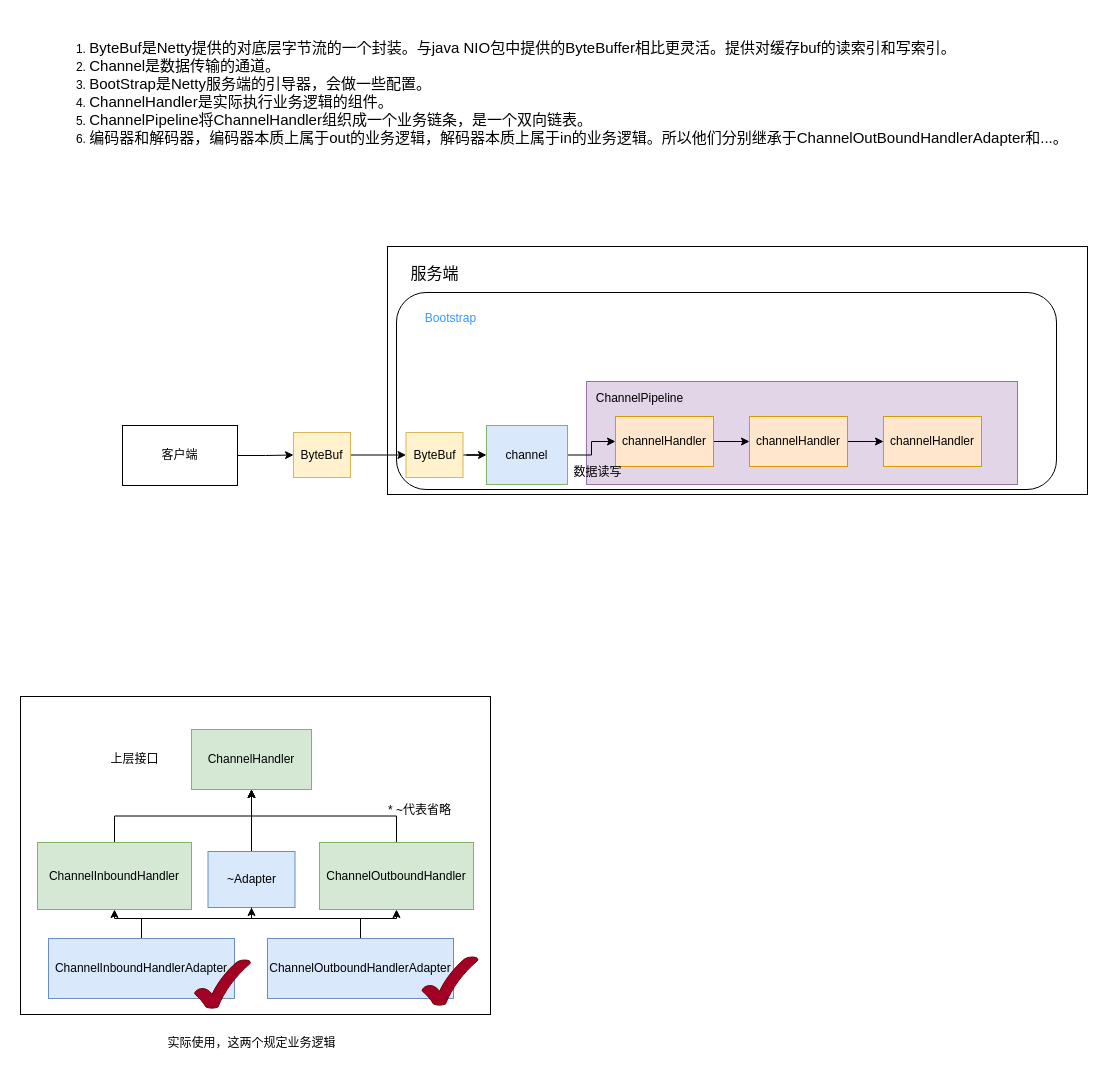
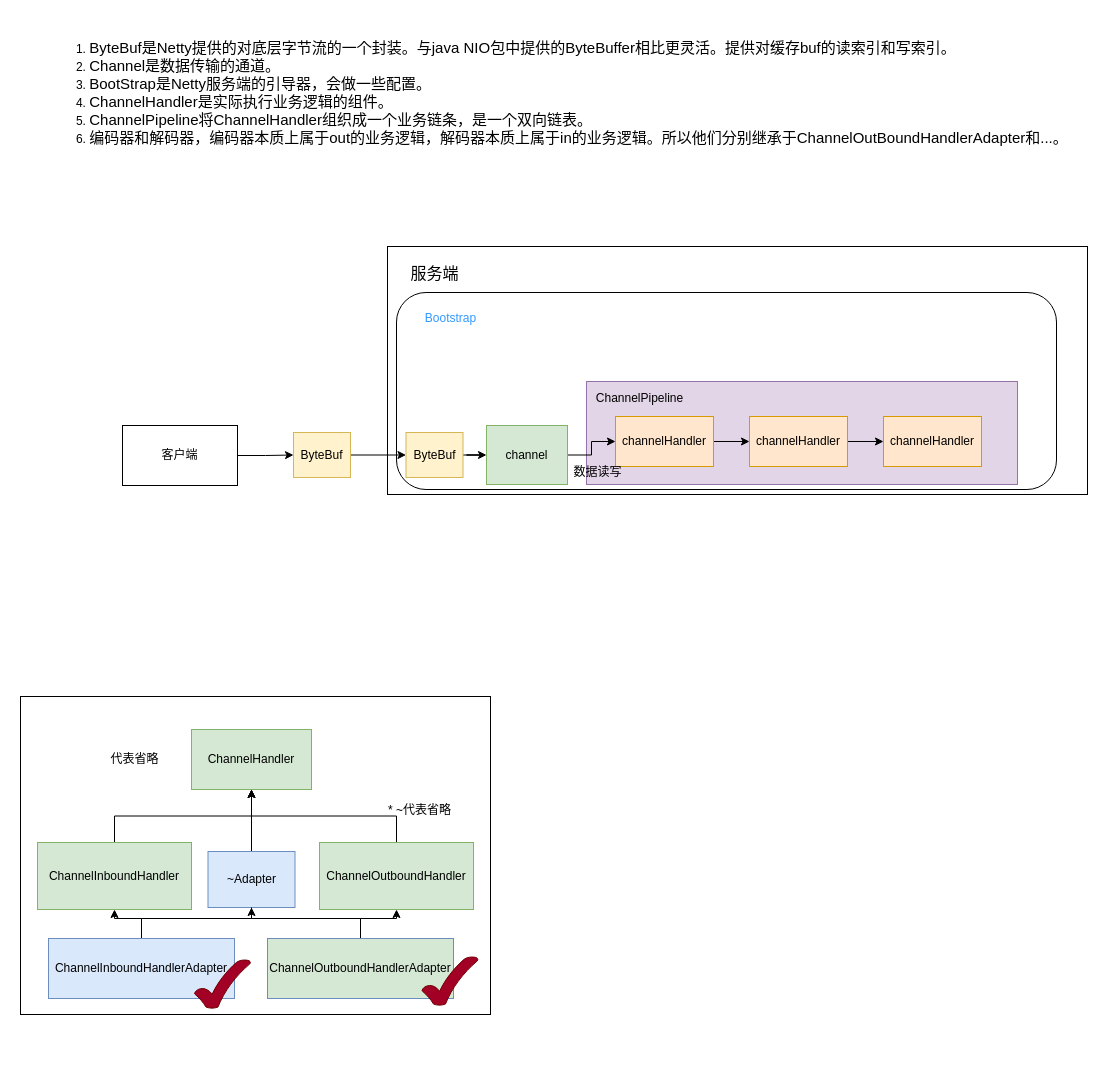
  <mxCell id="0" />
  <mxCell id="1" parent="0" />
  <mxCell id="2" value="" style="rounded=0;whiteSpace=wrap;html=1;" vertex="1" parent="1"><mxGeometry x="20" y="696" width="470" height="318" as="geometry" /></mxCell>
  <mxCell id="3" value="" style="edgeStyle=orthogonalEdgeStyle;rounded=0;orthogonalLoop=1;jettySize=auto;html=1;" edge="1" parent="1" source="4" target="9"><mxGeometry relative="1" as="geometry" /></mxCell>
  <mxCell id="4" value="客户端" style="whiteSpace=wrap;html=1;" parent="1" vertex="1"><mxGeometry x="122" y="425" width="115" height="60" as="geometry" /></mxCell>
  <mxCell id="5" value="" style="whiteSpace=wrap;html=1;" parent="1" vertex="1"><mxGeometry x="387" y="246" width="700" height="248" as="geometry" /></mxCell>
  <mxCell id="6" value="" style="rounded=1;whiteSpace=wrap;html=1;" vertex="1" parent="1"><mxGeometry x="396" y="292" width="660" height="197" as="geometry" /></mxCell>
  <mxCell id="7" value="服务端" style="text;html=1;align=center;verticalAlign=middle;resizable=0;points=[];autosize=1;strokeColor=none;fillColor=none;fontSize=16;" parent="1" vertex="1"><mxGeometry x="401" y="257" width="66" height="31" as="geometry" /></mxCell>
  <mxCell id="8" value="" style="edgeStyle=orthogonalEdgeStyle;rounded=0;orthogonalLoop=1;jettySize=auto;html=1;" edge="1" parent="1" source="9" target="11"><mxGeometry relative="1" as="geometry" /></mxCell>
  <mxCell id="9" value="ByteBuf" style="whiteSpace=wrap;html=1;fillColor=#fff2cc;strokeColor=#d6b656;" parent="1" vertex="1"><mxGeometry x="293" y="432" width="57" height="45" as="geometry" /></mxCell>
  <mxCell id="10" value="" style="edgeStyle=orthogonalEdgeStyle;rounded=0;orthogonalLoop=1;jettySize=auto;html=1;" edge="1" parent="1" source="11" target="14"><mxGeometry relative="1" as="geometry" /></mxCell>
  <mxCell id="11" value="ByteBuf" style="whiteSpace=wrap;html=1;fillColor=#fff2cc;strokeColor=#d6b656;" parent="1" vertex="1"><mxGeometry x="405.5" y="432" width="57" height="45" as="geometry" /></mxCell>
  <mxCell id="12" value="" style="whiteSpace=wrap;html=1;fillColor=#e1d5e7;strokeColor=#9673a6;" parent="1" vertex="1"><mxGeometry x="586" y="381" width="431" height="103" as="geometry" /></mxCell>
  <mxCell id="13" style="edgeStyle=orthogonalEdgeStyle;rounded=0;orthogonalLoop=1;jettySize=auto;html=1;entryX=0;entryY=0.5;entryDx=0;entryDy=0;" edge="1" parent="1" source="14" target="16"><mxGeometry relative="1" as="geometry" /></mxCell>
- <mxCell id="14" value="channel" style="whiteSpace=wrap;html=1;fillColor=#dae8fc;strokeColor=#82b366;" parent="1" vertex="1"><mxGeometry x="486" y="425" width="81" height="59" as="geometry" /></mxCell>
+ <mxCell id="14" value="channel" style="whiteSpace=wrap;html=1;fillColor=#d5e8d4;strokeColor=#82b366;" parent="1" vertex="1"><mxGeometry x="486" y="425" width="81" height="59" as="geometry" /></mxCell>
  <mxCell id="15" value="" style="edgeStyle=orthogonalEdgeStyle;rounded=0;orthogonalLoop=1;jettySize=auto;html=1;" edge="1" parent="1" source="16" target="18"><mxGeometry relative="1" as="geometry" /></mxCell>
  <mxCell id="16" value="channelHandler" style="whiteSpace=wrap;html=1;fillColor=#ffe6cc;strokeColor=#d79b00;" parent="1" vertex="1"><mxGeometry x="615" y="416" width="98" height="50" as="geometry" /></mxCell>
  <mxCell id="17" value="" style="edgeStyle=orthogonalEdgeStyle;rounded=0;orthogonalLoop=1;jettySize=auto;html=1;" edge="1" parent="1" source="18" target="19"><mxGeometry relative="1" as="geometry" /></mxCell>
  <mxCell id="18" value="channelHandler" style="whiteSpace=wrap;html=1;fillColor=#ffe6cc;strokeColor=#d79b00;" parent="1" vertex="1"><mxGeometry x="749" y="416" width="98" height="50" as="geometry" /></mxCell>
  <mxCell id="19" value="channelHandler" style="whiteSpace=wrap;html=1;fillColor=#ffe6cc;strokeColor=#d79b00;" parent="1" vertex="1"><mxGeometry x="883" y="416" width="98" height="50" as="geometry" /></mxCell>
  <mxCell id="20" value="&lt;font style=&quot;color: rgb(51, 153, 255);&quot;&gt;Bootstrap&lt;/font&gt;" style="text;html=1;align=center;verticalAlign=middle;resizable=0;points=[];autosize=1;strokeColor=none;fillColor=none;" vertex="1" parent="1"><mxGeometry x="415" y="305" width="69" height="26" as="geometry" /></mxCell>
  <mxCell id="21" value="&lt;ol&gt;&lt;li style=&quot;text-align: left;&quot;&gt;&lt;font style=&quot;font-size: 15px;&quot;&gt;ByteBuf是Netty提供的对底层字节流的一个封装。与java NIO包中提供的ByteBuffer相比更灵活。提供对缓存buf的读索引和写索引。&lt;/font&gt;&lt;/li&gt;&lt;li style=&quot;text-align: left;&quot;&gt;&lt;font style=&quot;font-size: 15px;&quot;&gt;Channel是数据传输的通道。&lt;/font&gt;&lt;/li&gt;&lt;li style=&quot;text-align: left;&quot;&gt;&lt;font style=&quot;font-size: 15px;&quot;&gt;BootStrap是Netty服务端的引导器，会做一些配置。&lt;/font&gt;&lt;/li&gt;&lt;li style=&quot;text-align: left;&quot;&gt;&lt;font style=&quot;font-size: 15px;&quot;&gt;ChannelHandler是实际执行业务逻辑的组件。&lt;/font&gt;&lt;/li&gt;&lt;li style=&quot;text-align: left;&quot;&gt;&lt;font style=&quot;font-size: 15px;&quot;&gt;ChannelPipeline将ChannelHandler组织成一个业务链条，是一个双向链表。&lt;/font&gt;&lt;/li&gt;&lt;li style=&quot;text-align: left;&quot;&gt;&lt;font style=&quot;font-size: 15px;&quot;&gt;编码器和解码器，编码器本质上属于out的业务逻辑，解码器本质上属于in的业务逻辑。所以他们分别继承于ChannelOutBoundHandlerAdapter和...。&lt;/font&gt;&lt;/li&gt;&lt;/ol&gt;" style="text;html=1;align=center;verticalAlign=middle;resizable=0;points=[];autosize=1;strokeColor=none;fillColor=none;" vertex="1" parent="1"><mxGeometry x="39" y="20" width="1037" height="144" as="geometry" /></mxCell>
  <mxCell id="22" value="ChannelPipeline" style="text;html=1;align=center;verticalAlign=middle;resizable=0;points=[];autosize=1;strokeColor=none;fillColor=none;" vertex="1" parent="1"><mxGeometry x="586" y="385" width="105" height="26" as="geometry" /></mxCell>
  <mxCell id="23" value="ChannelHandler" style="rounded=0;whiteSpace=wrap;html=1;fillColor=#d5e8d4;strokeColor=#82b366;" vertex="1" parent="1"><mxGeometry x="191" y="729" width="120" height="60" as="geometry" /></mxCell>
- <mxCell id="24" value="上层接口" style="text;html=1;align=center;verticalAlign=middle;resizable=0;points=[];autosize=1;strokeColor=none;fillColor=none;" vertex="1" parent="1"><mxGeometry x="101" y="746" width="66" height="26" as="geometry" /></mxCell>
+ <mxCell id="24" value="代表省略" style="text;html=1;align=center;verticalAlign=middle;resizable=0;points=[];autosize=1;strokeColor=none;fillColor=none;" vertex="1" parent="1"><mxGeometry x="101" y="746" width="66" height="26" as="geometry" /></mxCell>
  <mxCell id="25" style="edgeStyle=orthogonalEdgeStyle;rounded=0;orthogonalLoop=1;jettySize=auto;html=1;exitX=0.5;exitY=0;exitDx=0;exitDy=0;entryX=0.5;entryY=1;entryDx=0;entryDy=0;" edge="1" parent="1" source="26" target="23"><mxGeometry relative="1" as="geometry" /></mxCell>
  <mxCell id="26" value="ChannelOutboundHandler" style="whiteSpace=wrap;html=1;fillColor=#d5e8d4;strokeColor=#82b366;" vertex="1" parent="1"><mxGeometry x="319" y="842" width="154" height="67" as="geometry" /></mxCell>
  <mxCell id="27" style="edgeStyle=orthogonalEdgeStyle;rounded=0;orthogonalLoop=1;jettySize=auto;html=1;entryX=0.5;entryY=1;entryDx=0;entryDy=0;" edge="1" parent="1" source="28" target="23"><mxGeometry relative="1" as="geometry" /></mxCell>
  <mxCell id="28" value="ChannelInboundHandler" style="whiteSpace=wrap;html=1;fillColor=#d5e8d4;strokeColor=#82b366;" vertex="1" parent="1"><mxGeometry x="37" y="842" width="154" height="67" as="geometry" /></mxCell>
  <mxCell id="29" value="" style="edgeStyle=orthogonalEdgeStyle;rounded=0;orthogonalLoop=1;jettySize=auto;html=1;" edge="1" parent="1" source="30" target="23"><mxGeometry relative="1" as="geometry" /></mxCell>
  <mxCell id="30" value="~Adapter" style="whiteSpace=wrap;html=1;fillColor=#dae8fc;strokeColor=#6c8ebf;" vertex="1" parent="1"><mxGeometry x="207.5" y="851" width="87" height="56" as="geometry" /></mxCell>
  <mxCell id="31" value="* ~代表省略" style="text;html=1;align=center;verticalAlign=middle;resizable=0;points=[];autosize=1;strokeColor=none;fillColor=none;" vertex="1" parent="1"><mxGeometry x="378" y="797" width="81" height="26" as="geometry" /></mxCell>
  <mxCell id="32" style="edgeStyle=orthogonalEdgeStyle;rounded=0;orthogonalLoop=1;jettySize=auto;html=1;entryX=0.5;entryY=1;entryDx=0;entryDy=0;" edge="1" parent="1" source="34" target="28"><mxGeometry relative="1" as="geometry" /></mxCell>
  <mxCell id="33" style="edgeStyle=orthogonalEdgeStyle;rounded=0;orthogonalLoop=1;jettySize=auto;html=1;endArrow=none;" edge="1" parent="1" source="34" target="30"><mxGeometry relative="1" as="geometry" /></mxCell>
  <mxCell id="34" value="ChannelInboundHandlerAdapter" style="whiteSpace=wrap;html=1;fillColor=#dae8fc;strokeColor=#6c8ebf;" vertex="1" parent="1"><mxGeometry x="48" y="938" width="186" height="60" as="geometry" /></mxCell>
  <mxCell id="35" style="edgeStyle=orthogonalEdgeStyle;rounded=0;orthogonalLoop=1;jettySize=auto;html=1;entryX=0.5;entryY=1;entryDx=0;entryDy=0;" edge="1" parent="1" source="37" target="30"><mxGeometry relative="1" as="geometry" /></mxCell>
  <mxCell id="36" style="edgeStyle=orthogonalEdgeStyle;rounded=0;orthogonalLoop=1;jettySize=auto;html=1;entryX=0.5;entryY=1;entryDx=0;entryDy=0;" edge="1" parent="1" source="37" target="26"><mxGeometry relative="1" as="geometry" /></mxCell>
- <mxCell id="37" value="ChannelOutboundHandlerAdapter" style="whiteSpace=wrap;html=1;fillColor=#dae8fc;strokeColor=#6c8ebf;" vertex="1" parent="1"><mxGeometry x="267" y="938" width="186" height="60" as="geometry" /></mxCell>
+ <mxCell id="37" value="ChannelOutboundHandlerAdapter" style="whiteSpace=wrap;html=1;fillColor=#d5e8d4;strokeColor=#6c8ebf;" vertex="1" parent="1"><mxGeometry x="267" y="938" width="186" height="60" as="geometry" /></mxCell>
  <mxCell id="38" value="" style="verticalLabelPosition=bottom;verticalAlign=top;html=1;shape=mxgraph.basic.tick;fillColor=#a20025;strokeColor=#6F0000;fontColor=#ffffff;" vertex="1" parent="1"><mxGeometry x="194" y="959" width="56" height="49" as="geometry" /></mxCell>
  <mxCell id="39" value="" style="verticalLabelPosition=bottom;verticalAlign=top;html=1;shape=mxgraph.basic.tick;fillColor=#a20025;strokeColor=#6F0000;fontColor=#ffffff;" vertex="1" parent="1"><mxGeometry x="421.5" y="956" width="56" height="49" as="geometry" /></mxCell>
- <mxCell id="40" value="实际使用，这两个规定业务逻辑" style="text;html=1;align=center;verticalAlign=middle;resizable=0;points=[];autosize=1;strokeColor=none;fillColor=none;" vertex="1" parent="1"><mxGeometry x="158" y="1030" width="186" height="26" as="geometry" /></mxCell>
  <mxCell id="41" value="数据读写" style="text;html=1;align=center;verticalAlign=middle;resizable=0;points=[];autosize=1;strokeColor=none;fillColor=none;" vertex="1" parent="1"><mxGeometry x="564" y="459" width="66" height="26" as="geometry" /></mxCell>
